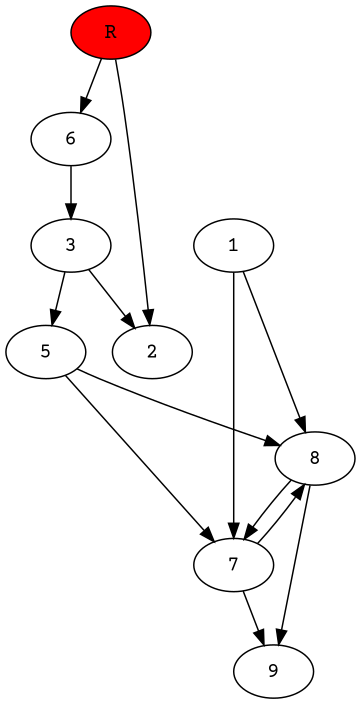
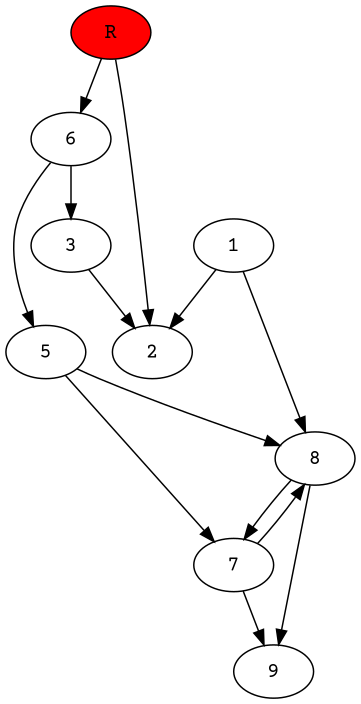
  digraph {
    fontname="Courier Prime"
    node [fontname="Courier Prime"]
    edge [fontname="Courier Prime"]
    1
    2
    8
    6
    3
    5
    7
    9
    R [fillcolor="#ff0000" style=filled]
-   1 -> 7
+   1 -> 2
    1 -> 8
    8 -> 7
    8 -> 9
    6 -> 3
-   3 -> 5
+   6 -> 5
    3 -> 2
    5 -> 8
    5 -> 7
    7 -> 8
    7 -> 9
    R -> 2
    R -> 6
  }
